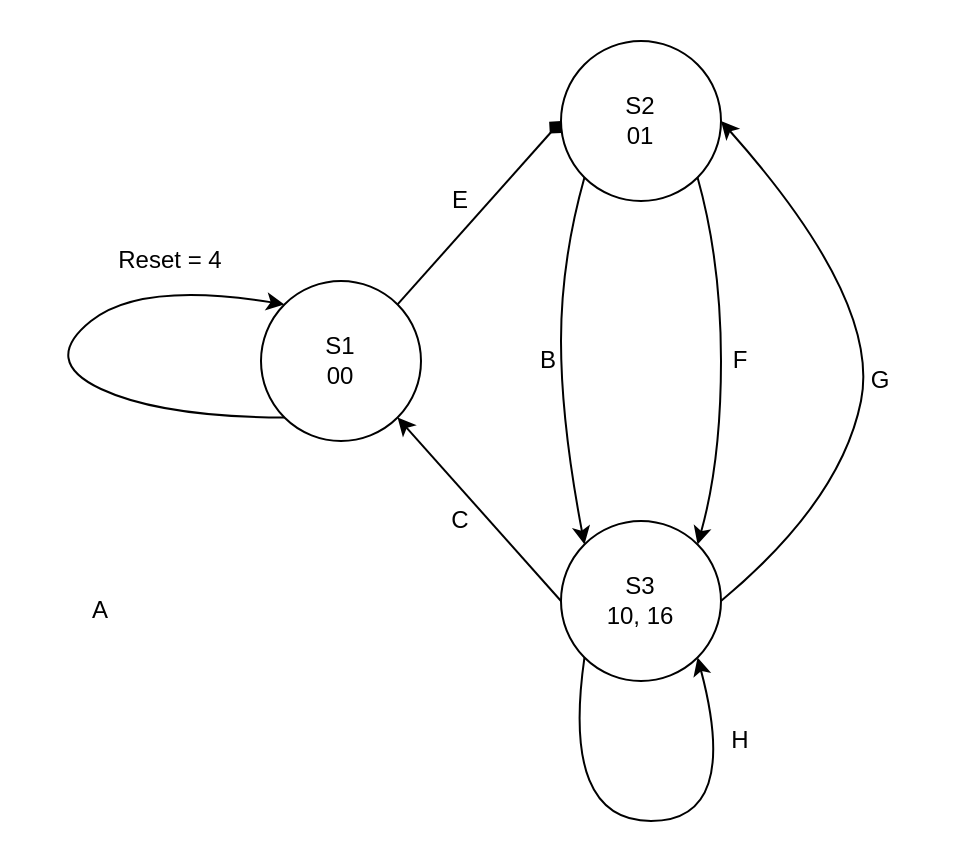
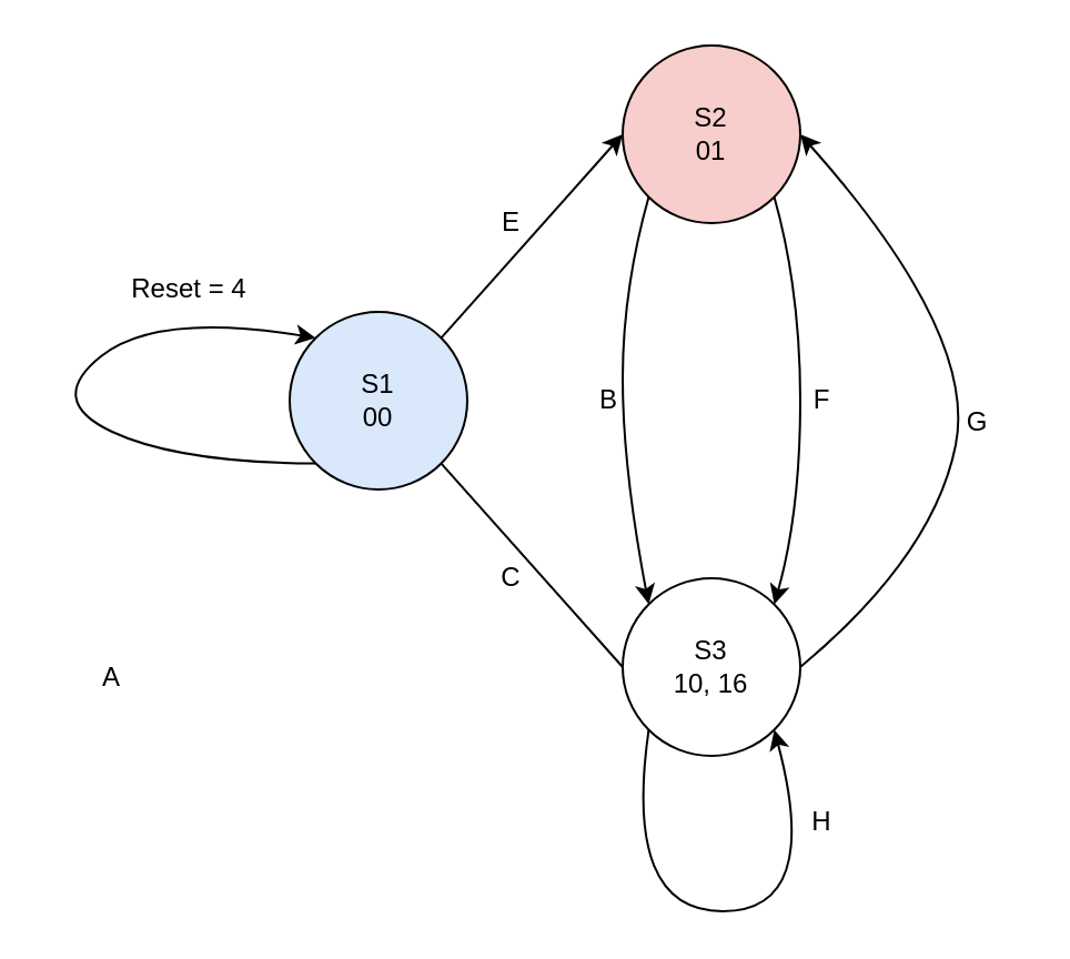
  <mxCell id="0" />
  <mxCell id="1" parent="0" />
- <mxCell id="2" value="S1&lt;br&gt;00" style="ellipse;whiteSpace=wrap;html=1;aspect=fixed;" vertex="1" parent="1"><mxGeometry x="130" y="140" width="80" height="80" as="geometry" /></mxCell>
- <mxCell id="3" value="S2&lt;br&gt;01" style="ellipse;whiteSpace=wrap;html=1;aspect=fixed;" vertex="1" parent="1"><mxGeometry x="280" y="20" width="80" height="80" as="geometry" /></mxCell>
+ <mxCell id="2" value="S1&lt;br&gt;00" style="ellipse;whiteSpace=wrap;html=1;aspect=fixed;fillColor=#dae8fc;" vertex="1" parent="1"><mxGeometry x="130" y="140" width="80" height="80" as="geometry" /></mxCell>
+ <mxCell id="3" value="S2&lt;br&gt;01" style="ellipse;whiteSpace=wrap;html=1;aspect=fixed;fillColor=#f8cecc;" vertex="1" parent="1"><mxGeometry x="280" y="20" width="80" height="80" as="geometry" /></mxCell>
  <mxCell id="4" value="S3&lt;br&gt;10, 16" style="ellipse;whiteSpace=wrap;html=1;aspect=fixed;" vertex="1" parent="1"><mxGeometry x="280" y="260" width="80" height="80" as="geometry" /></mxCell>
- <mxCell id="5" value="" style="endArrow=diamond;html=1;exitX=1;exitY=0;exitDx=0;exitDy=0;entryX=0;entryY=0.5;entryDx=0;entryDy=0;" edge="1" parent="1" source="2" target="3"><mxGeometry width="50" height="50" relative="1" as="geometry"><mxPoint x="90" y="90" as="sourcePoint" /><mxPoint x="140" y="40" as="targetPoint" /></mxGeometry></mxCell>
- <mxCell id="6" value="" style="endArrow=classic;html=1;exitX=0;exitY=0.5;exitDx=0;exitDy=0;entryX=1;entryY=1;entryDx=0;entryDy=0;" edge="1" parent="1" source="4" target="2"><mxGeometry width="50" height="50" relative="1" as="geometry"><mxPoint x="180" y="310" as="sourcePoint" /><mxPoint x="230" y="260" as="targetPoint" /></mxGeometry></mxCell>
+ <mxCell id="5" value="" style="endArrow=classic;html=1;exitX=1;exitY=0;exitDx=0;exitDy=0;entryX=0;entryY=0.5;entryDx=0;entryDy=0;" edge="1" parent="1" source="2" target="3"><mxGeometry width="50" height="50" relative="1" as="geometry"><mxPoint x="90" y="90" as="sourcePoint" /><mxPoint x="140" y="40" as="targetPoint" /></mxGeometry></mxCell>
+ <mxCell id="6" value="" style="endArrow=none;html=1;exitX=0;exitY=0.5;exitDx=0;exitDy=0;entryX=1;entryY=1;entryDx=0;entryDy=0;" edge="1" parent="1" source="4" target="2"><mxGeometry width="50" height="50" relative="1" as="geometry"><mxPoint x="180" y="310" as="sourcePoint" /><mxPoint x="230" y="260" as="targetPoint" /></mxGeometry></mxCell>
  <mxCell id="7" value="" style="curved=1;endArrow=classic;html=1;exitX=1;exitY=0.5;exitDx=0;exitDy=0;entryX=1;entryY=0.5;entryDx=0;entryDy=0;" edge="1" parent="1" source="4" target="3"><mxGeometry width="50" height="50" relative="1" as="geometry"><mxPoint x="420" y="220" as="sourcePoint" /><mxPoint x="470" y="170" as="targetPoint" /><Array as="points"><mxPoint x="420" y="250" /><mxPoint x="440" y="150" /></Array></mxGeometry></mxCell>
  <mxCell id="8" value="" style="curved=1;endArrow=classic;html=1;exitX=1;exitY=1;exitDx=0;exitDy=0;entryX=1;entryY=0;entryDx=0;entryDy=0;" edge="1" parent="1" source="3" target="4"><mxGeometry width="50" height="50" relative="1" as="geometry"><mxPoint x="320" y="200" as="sourcePoint" /><mxPoint x="370" y="150" as="targetPoint" /><Array as="points"><mxPoint x="360" y="130" /><mxPoint x="360" y="230" /></Array></mxGeometry></mxCell>
  <mxCell id="9" value="" style="curved=1;endArrow=classic;html=1;exitX=0;exitY=1;exitDx=0;exitDy=0;entryX=0;entryY=0;entryDx=0;entryDy=0;" edge="1" parent="1" source="3" target="4"><mxGeometry width="50" height="50" relative="1" as="geometry"><mxPoint x="270" y="200" as="sourcePoint" /><mxPoint x="320" y="150" as="targetPoint" /><Array as="points"><mxPoint x="280" y="130" /><mxPoint x="280" y="210" /></Array></mxGeometry></mxCell>
  <mxCell id="10" value="" style="curved=1;endArrow=classic;html=1;exitX=0;exitY=1;exitDx=0;exitDy=0;entryX=0;entryY=0;entryDx=0;entryDy=0;" edge="1" parent="1" source="2" target="2"><mxGeometry width="50" height="50" relative="1" as="geometry"><mxPoint x="30" y="190" as="sourcePoint" /><mxPoint x="80" y="140" as="targetPoint" /><Array as="points"><mxPoint x="80" y="208" /><mxPoint x="20" y="180" /><mxPoint x="70" y="140" /></Array></mxGeometry></mxCell>
  <mxCell id="11" value="" style="curved=1;endArrow=classic;html=1;exitX=0;exitY=1;exitDx=0;exitDy=0;entryX=1;entryY=1;entryDx=0;entryDy=0;" edge="1" parent="1" source="4" target="4"><mxGeometry width="50" height="50" relative="1" as="geometry"><mxPoint x="270" y="420" as="sourcePoint" /><mxPoint x="460" y="470" as="targetPoint" /><Array as="points"><mxPoint x="280" y="410" /><mxPoint x="370" y="410" /></Array></mxGeometry></mxCell>
  <mxCell id="12" value="A" style="text;html=1;strokeColor=none;fillColor=none;align=center;verticalAlign=middle;whiteSpace=wrap;rounded=0;" vertex="1" parent="1"><mxGeometry x="30" y="295" width="40" height="20" as="geometry" /></mxCell>
  <mxCell id="13" value="B" style="text;html=1;strokeColor=none;fillColor=none;align=center;verticalAlign=middle;whiteSpace=wrap;rounded=0;" vertex="1" parent="1"><mxGeometry x="254" y="170" width="40" height="20" as="geometry" /></mxCell>
  <mxCell id="14" value="C" style="text;html=1;strokeColor=none;fillColor=none;align=center;verticalAlign=middle;whiteSpace=wrap;rounded=0;" vertex="1" parent="1"><mxGeometry x="210" y="250" width="40" height="20" as="geometry" /></mxCell>
  <mxCell id="15" value="E" style="text;html=1;strokeColor=none;fillColor=none;align=center;verticalAlign=middle;whiteSpace=wrap;rounded=0;" vertex="1" parent="1"><mxGeometry x="210" y="90" width="40" height="20" as="geometry" /></mxCell>
  <mxCell id="16" value="F" style="text;html=1;strokeColor=none;fillColor=none;align=center;verticalAlign=middle;whiteSpace=wrap;rounded=0;" vertex="1" parent="1"><mxGeometry x="350" y="170" width="40" height="20" as="geometry" /></mxCell>
  <mxCell id="17" value="G" style="text;html=1;strokeColor=none;fillColor=none;align=center;verticalAlign=middle;whiteSpace=wrap;rounded=0;" vertex="1" parent="1"><mxGeometry x="420" y="180" width="40" height="20" as="geometry" /></mxCell>
  <mxCell id="18" value="H" style="text;html=1;strokeColor=none;fillColor=none;align=center;verticalAlign=middle;whiteSpace=wrap;rounded=0;" vertex="1" parent="1"><mxGeometry x="350" y="360" width="40" height="20" as="geometry" /></mxCell>
  <mxCell id="19" value="Reset = 4" style="text;html=1;strokeColor=none;fillColor=none;align=center;verticalAlign=middle;whiteSpace=wrap;rounded=0;" vertex="1" parent="1"><mxGeometry x="50" y="120" width="70" height="20" as="geometry" /></mxCell>
